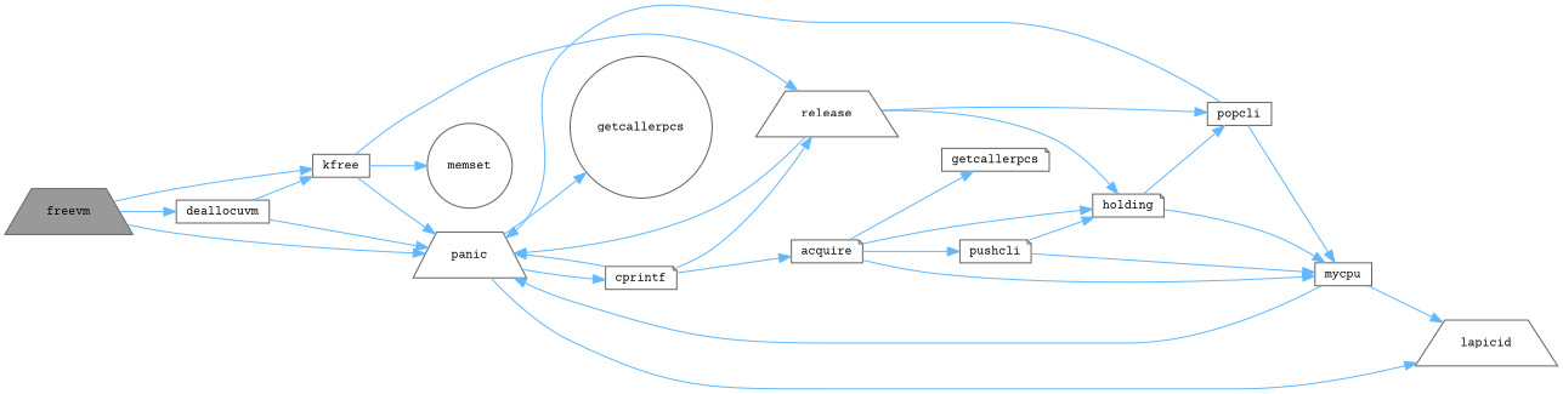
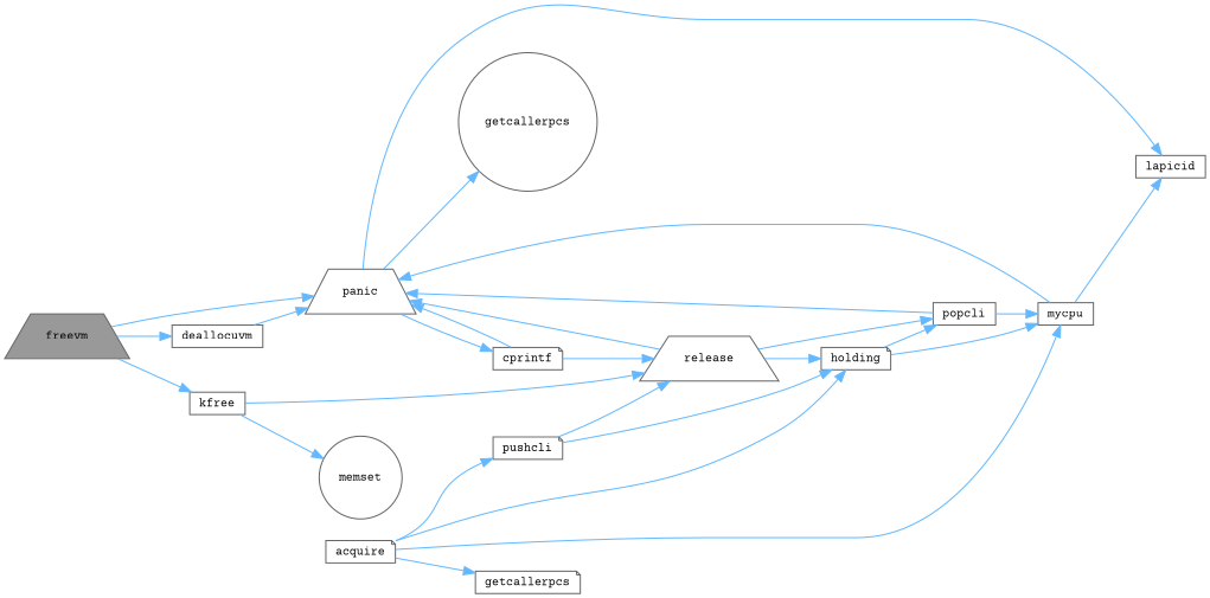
  digraph {
    fontname="Courier Prime"
    rankdir=LR
    node [color=grey40 fillcolor=white fontname="Courier Prime" fontsize=10 shape=note style=filled]
    edge [color=steelblue1 fontname="Courier Prime" fontsize=10 labelfontname=Helvetica labelfontsize=10 style=solid]
    n1 [color=gray40 fillcolor=grey60 fontcolor=black height=0.2 label=freevm shape=trapezium width=0.4]
    n2 [height=0.2 label=deallocuvm shape=box width=0.4]
    n3 [height=0.2 label=kfree shape=box width=0.4]
    n4 [height=0.2 label=panic shape=trapezium width=0.4]
    n5 [height=0.2 label=release shape=trapezium width=0.4]
    n6 [height=0.2 label=memset shape=circle width=0.4]
-   n7 [height=0.2 label=lapicid shape=trapezium width=0.4]
+   n7 [height=0.2 label=lapicid shape=box width=0.4]
    n8 [height=0.2 label=cprintf width=0.4]
    n9 [height=0.2 label=getcallerpcs shape=circle width=0.4]
    n10 [height=0.2 label=acquire width=0.4]
    n11 [height=0.2 label=getcallerpcs width=0.4]
    n12 [height=0.2 label=holding width=0.4]
    n13 [height=0.2 label=mycpu shape=box width=0.4]
    n14 [height=0.2 label=pushcli width=0.4]
    n15 [height=0.2 label=popcli shape=box width=0.4]
    n1 -> n2
    n1 -> n3
    n1 -> n4
-   n2 -> n3
    n2 -> n4
-   n3 -> n4
    n3 -> n5
    n3 -> n6
    n4 -> n7
    n4 -> n8
    n4 -> n9
    n5 -> n4
    n5 -> n12
    n5 -> n15
    n8 -> n4
    n8 -> n5
-   n8 -> n10
    n10 -> n11
    n10 -> n12
    n10 -> n13
    n10 -> n14
    n12 -> n13
    n12 -> n15
    n13 -> n4
    n13 -> n7
    n14 -> n12
-   n14 -> n13
+   n14 -> n5
    n15 -> n4
    n15 -> n13
  }
